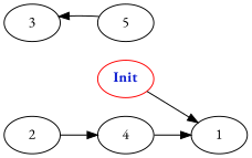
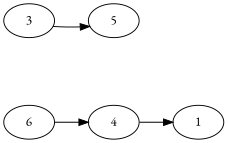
  digraph {
    fontname="EB Garamond"
    rankdir=LR
    node [fontname="EB Garamond"]
    edge [fontname="EB Garamond" weight=3.0]
-   n1 [color=red fontcolor="#1020d0" label=<<b>Init</b>>]
    1
-   6 [label=2]
+   6
    4
    3
    5
-   n1 -> 1
    6 -> 4
    4 -> 1 [weight=6.0]
-   5 -> 3 [weight=1.0]
+   3 -> 5 [weight=1.0]
  }
